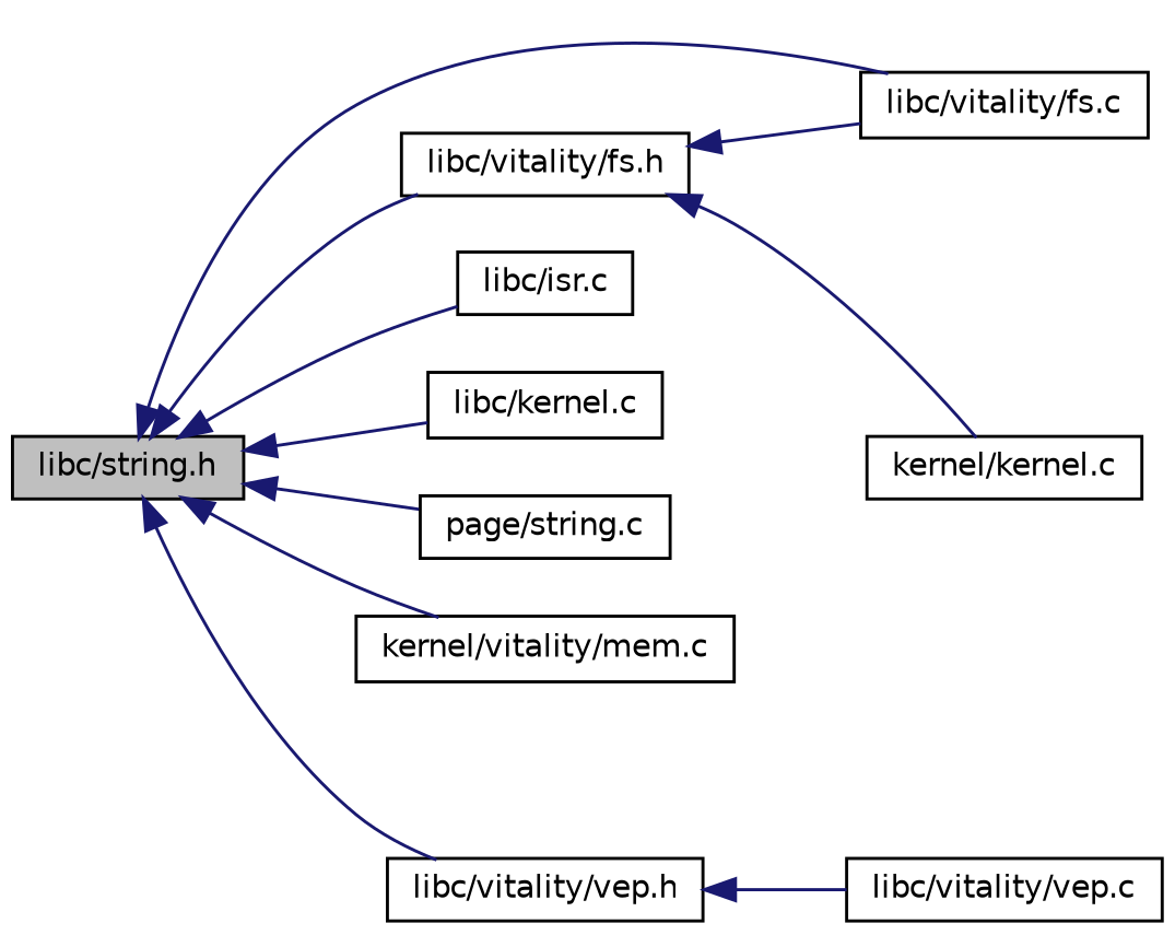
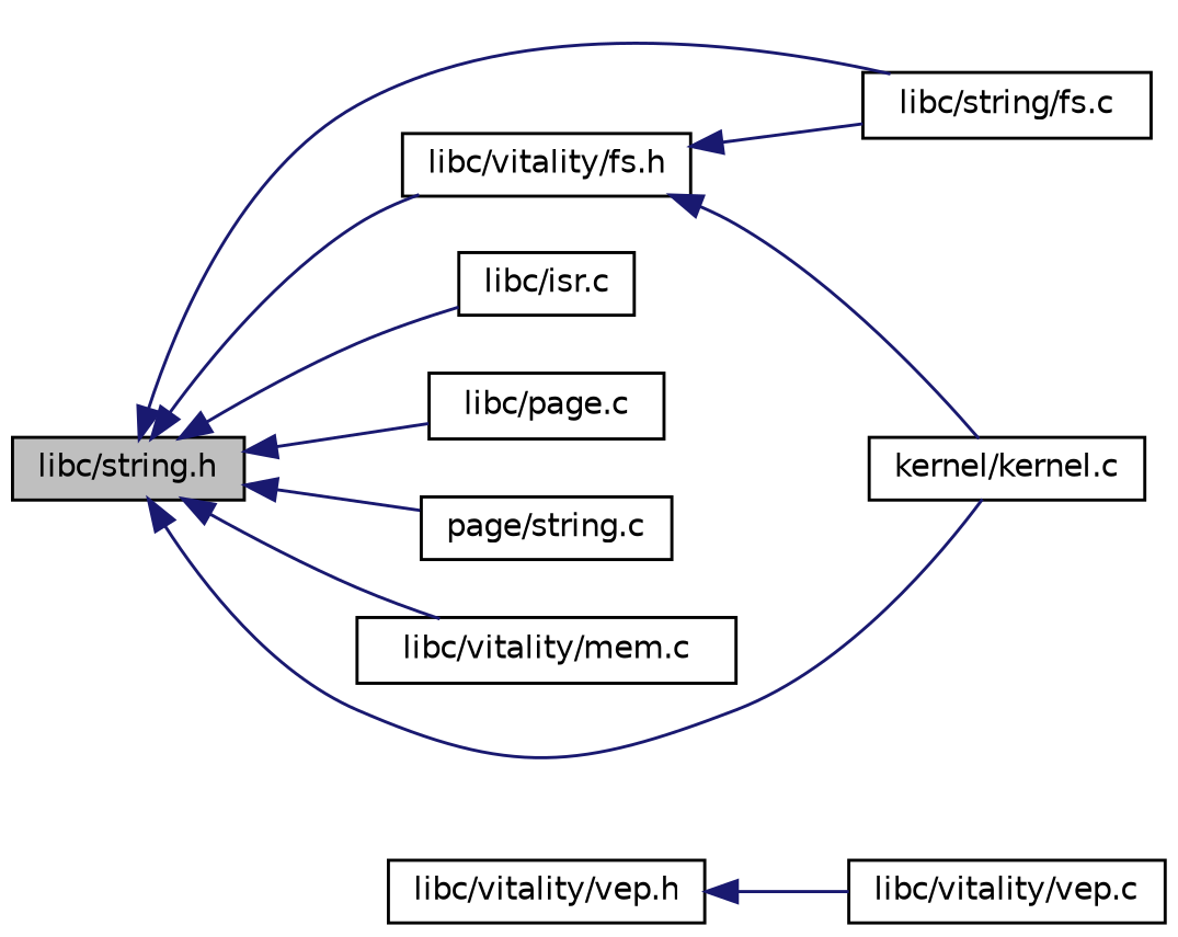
  digraph {
    rankdir=LR
    node [color=black fillcolor=white fontname=Helvetica fontsize=10 shape=record style=filled]
    edge [color=midnightblue dir=back fontname=Helvetica fontsize=10 labelfontname=Helvetica labelfontsize=10 style=solid]
    n1 [fillcolor=grey75 fontcolor=black height=0.2 label="libc/string.h" width=0.4]
    n2 [height=0.2 label="libc/vitality/fs.h" width=0.4]
-   n3 [height=0.2 label="libc/vitality/fs.c" width=0.4]
+   n3 [height=0.2 label="libc/string/fs.c" width=0.4]
    n4 [height=0.2 label="libc/isr.c" width=0.4]
-   n5 [height=0.2 label="libc/kernel.c" width=0.4]
+   n5 [height=0.2 label="libc/page.c" width=0.4]
    n6 [height=0.2 label="page/string.c" width=0.4]
-   n7 [height=0.2 label="kernel/vitality/mem.c" width=0.4]
+   n7 [height=0.2 label="libc/vitality/mem.c" width=0.4]
    n8 [height=0.2 label="libc/vitality/vep.h" width=0.4]
    n9 [height=0.2 label="kernel/kernel.c" width=0.4]
    n10 [height=0.2 label="libc/vitality/vep.c" width=0.4]
    n1 -> n2
    n1 -> n3
    n1 -> n4
    n1 -> n5
    n1 -> n6
    n1 -> n7
-   n1 -> n8
+   n1 -> n9
    n2 -> n3
    n2 -> n9
    n8 -> n10
  }
